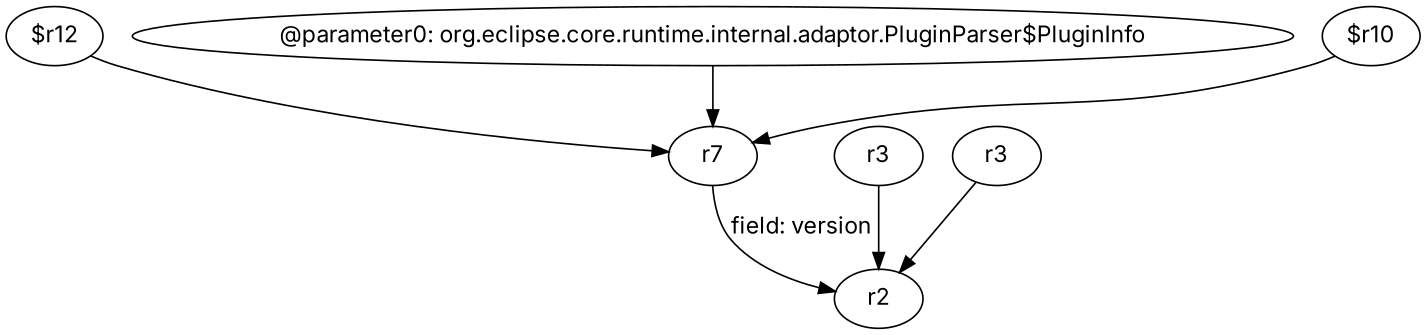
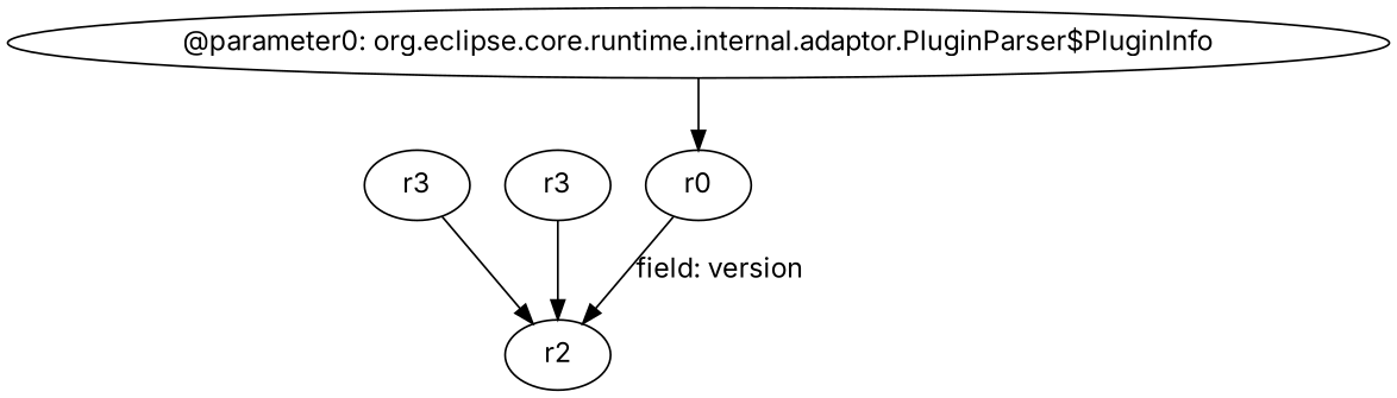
  digraph {
    fontname=Inter
    node [fontname=Inter]
    edge [fontname=Inter]
-   n1 [label="$r12"]
-   n2 [label=r7]
+   n2 [label=r0]
    n3 [label=r2]
    n4 [label=r3]
    n5 [label="@parameter0: org.eclipse.core.runtime.internal.adaptor.PluginParser$PluginInfo"]
    n6 [label=r3]
-   n7 [label="$r10"]
-   n1 -> n2
    n2 -> n3 [label="field: version"]
    n4 -> n3
    n5 -> n2
    n6 -> n3
-   n7 -> n2
  }
